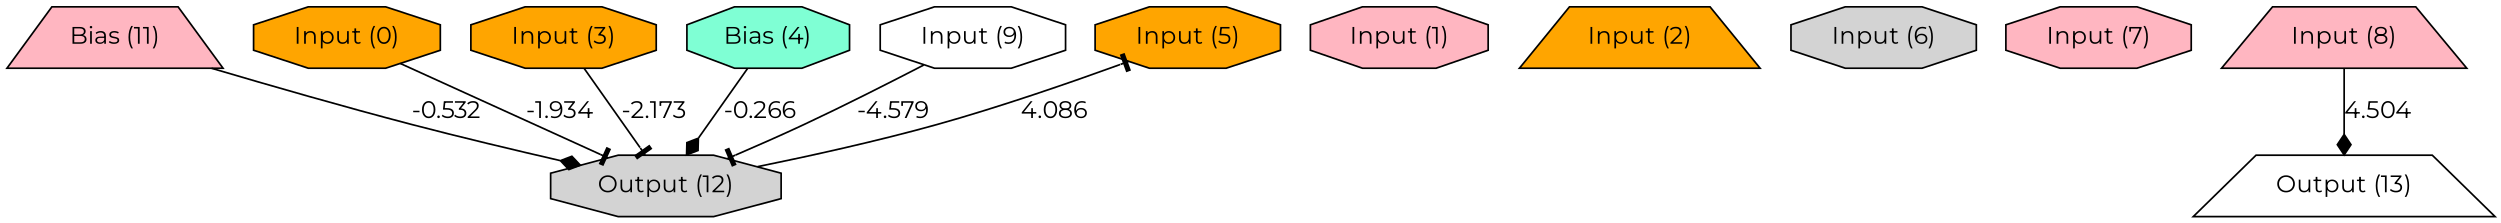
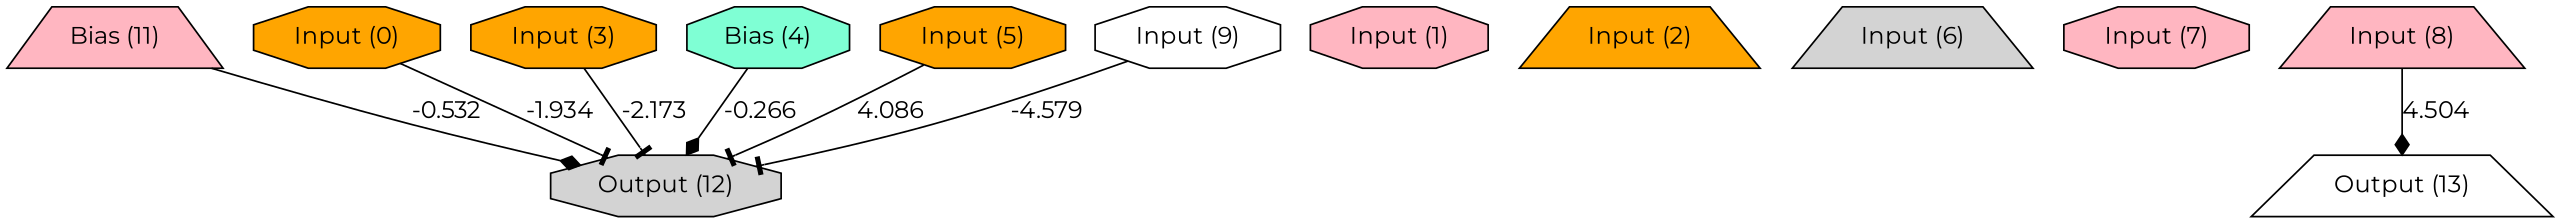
  digraph {
    fontname=Montserrat
    node [fillcolor=lightpink fontname=Montserrat shape=octagon style=filled]
    edge [arrowhead=tee fontname=Montserrat]
    n1 [label="Bias (11)" shape=trapezium]
    n2 [fillcolor=orange label="Input (0)"]
    n3 [label="Input (1)"]
    n4 [fillcolor=orange label="Input (2)" shape=trapezium]
    n5 [fillcolor=orange label="Input (3)"]
    n6 [fillcolor=aquamarine label="Bias (4)"]
    n7 [fillcolor=orange label="Input (5)"]
-   n8 [fillcolor=lightgrey label="Input (6)"]
+   n8 [fillcolor=lightgrey label="Input (6)" shape=trapezium]
    n9 [label="Input (7)"]
    n10 [label="Input (8)" shape=trapezium]
    n11 [fillcolor=white label="Input (9)"]
    n12 [fillcolor=lightgrey label="Output (12)"]
    n13 [fillcolor=white label="Output (13)" shape=trapezium]
    subgraph sub_1 {
      rank=same
      n1
      n2
      n3
      n4
      n5
      n6
      n7
      n8
      n9
      n10
      n11
    }
    subgraph sub_2 {
      rank=same
      n12
      n13
    }
    n1 -> n12 [arrowhead=diamond label=-0.532]
    n2 -> n12 [label=-1.934]
    n5 -> n12 [label=-2.173]
    n6 -> n12 [arrowhead=diamond label=-0.266]
-   n12 -> n7 [label=4.086]
+   n7 -> n12 [label=4.086]
    n10 -> n13 [arrowhead=diamond label=4.504]
    n11 -> n12 [label=-4.579]
  }
